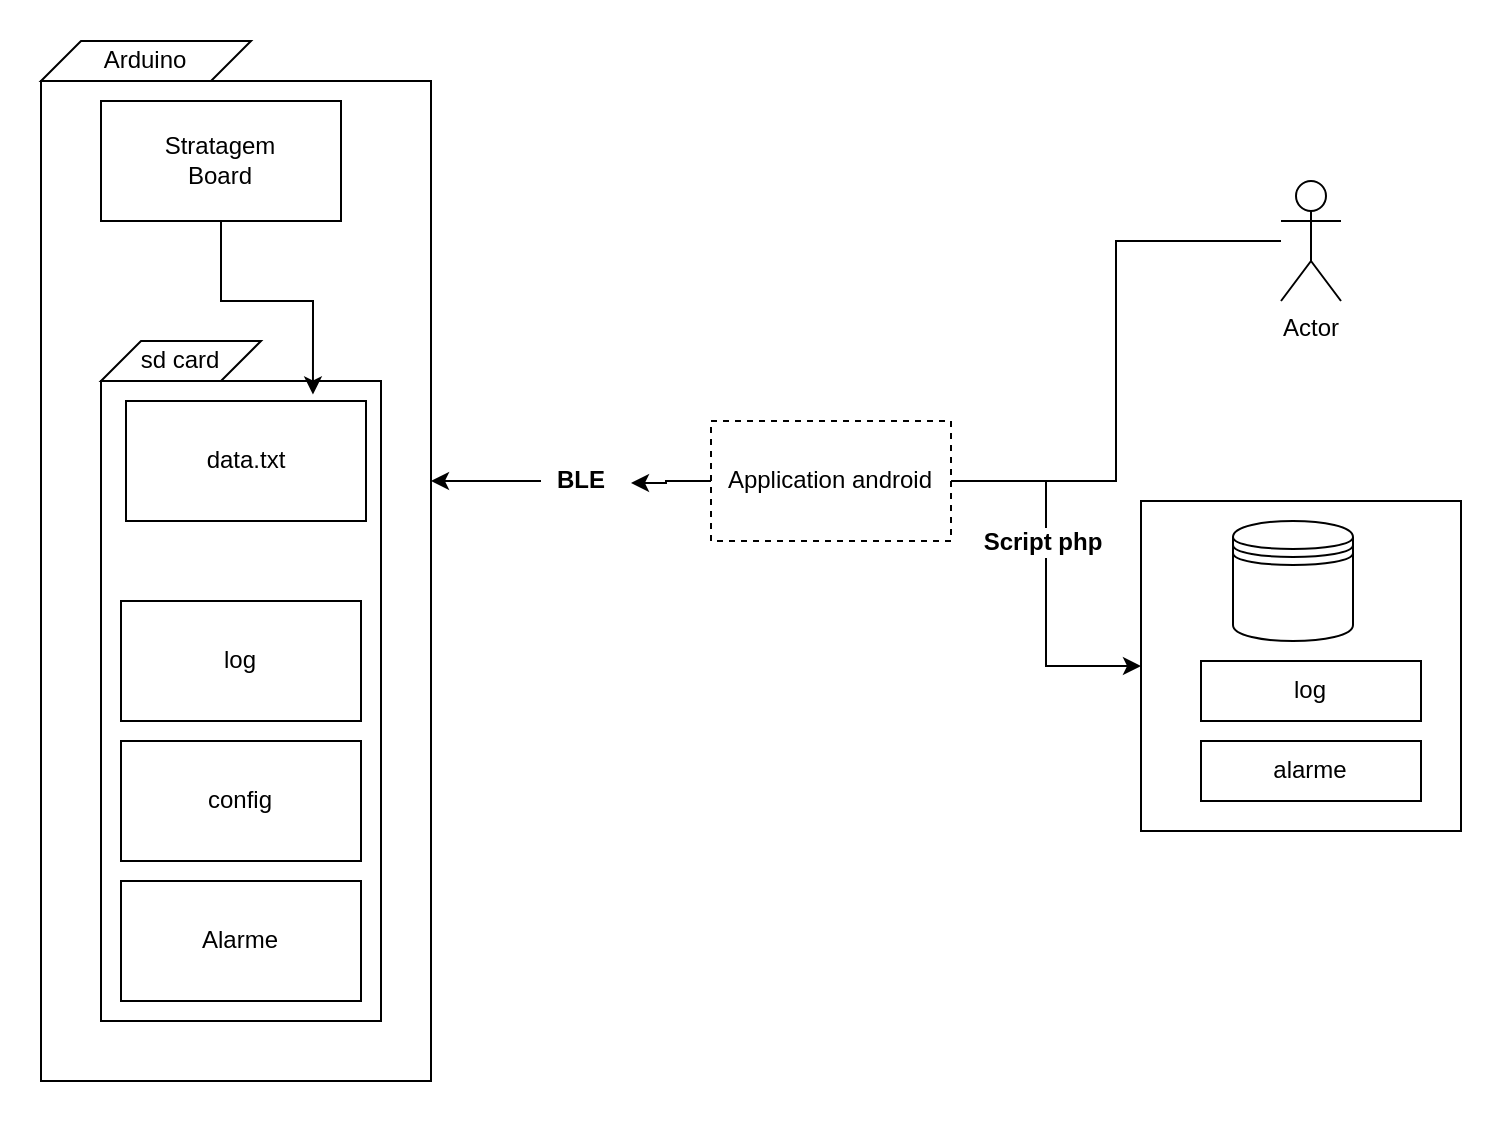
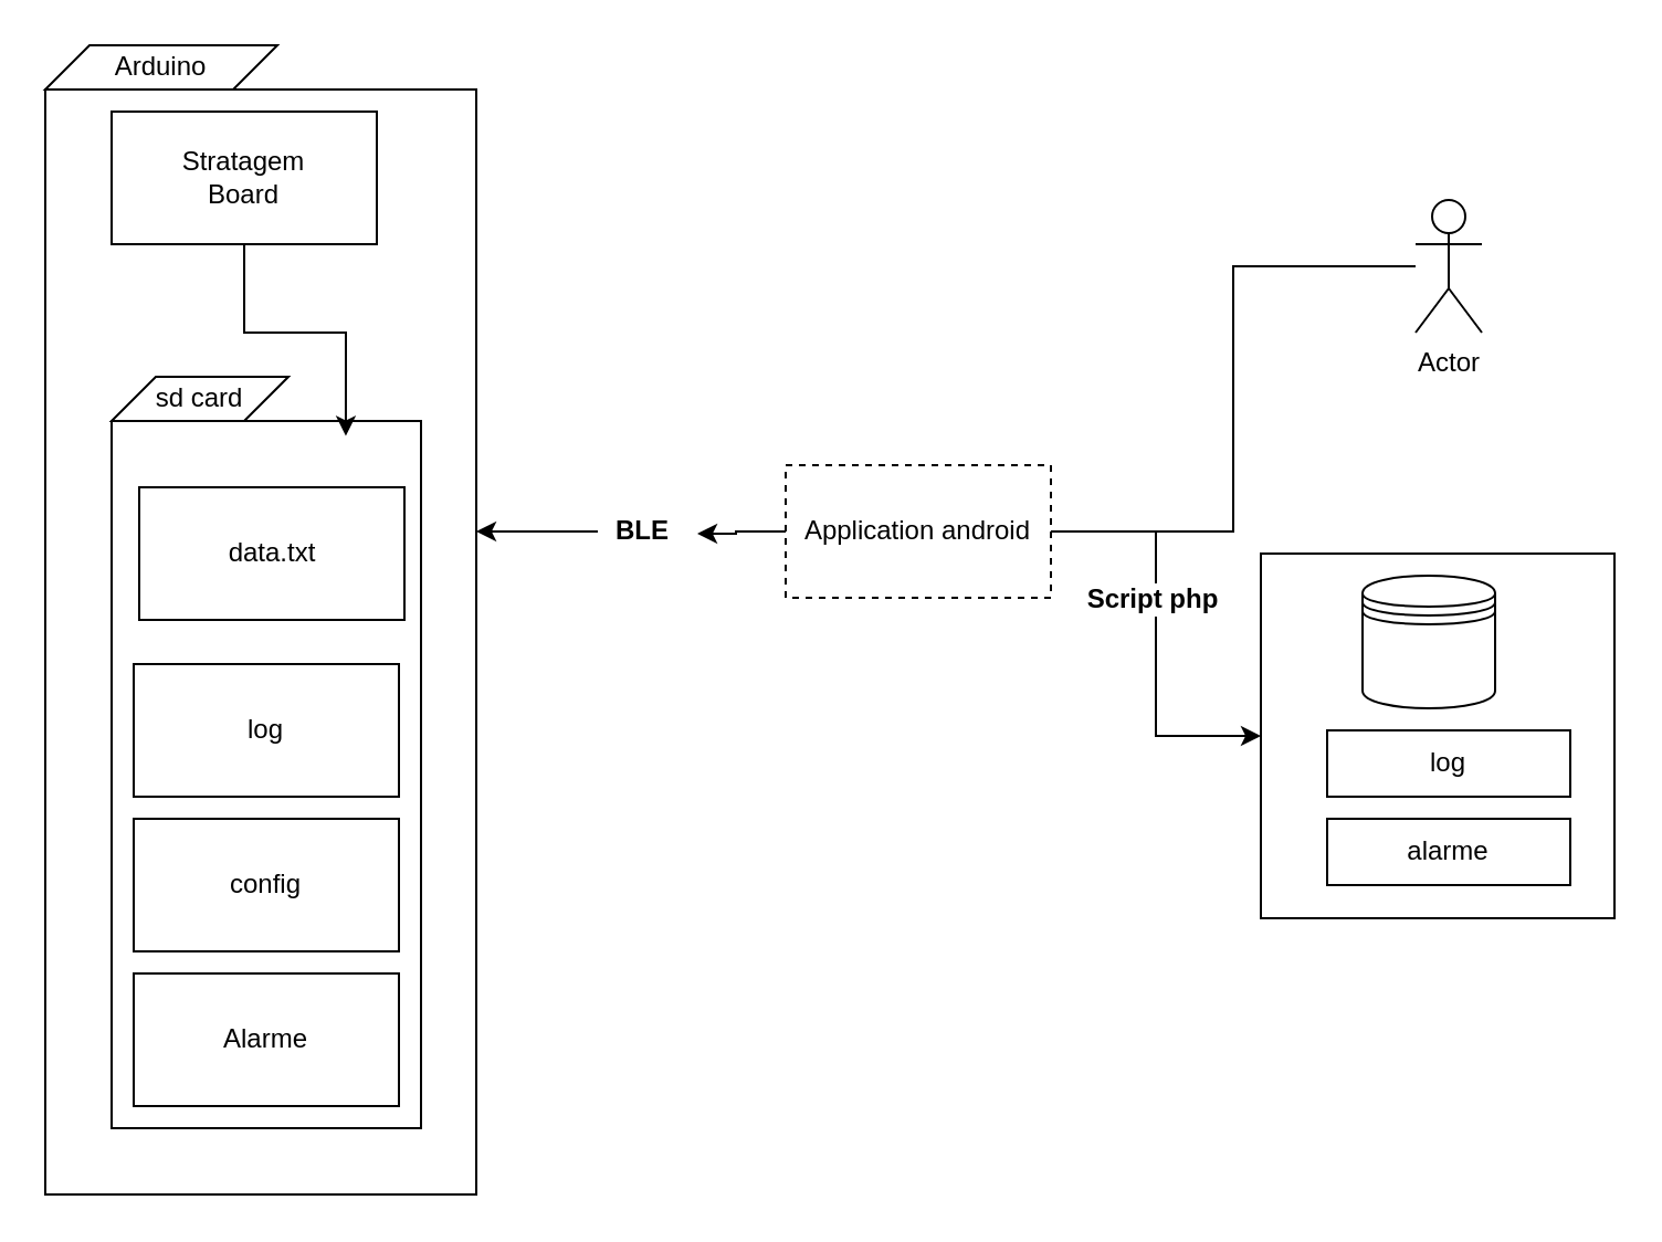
  <mxCell id="0" />
  <mxCell id="1" parent="0" />
  <mxCell id="2" style="edgeStyle=orthogonalEdgeStyle;rounded=0;orthogonalLoop=1;jettySize=auto;html=1;entryX=0.757;entryY=0.021;entryDx=0;entryDy=0;entryPerimeter=0;" edge="1" parent="1" source="3" target="14"><mxGeometry relative="1" as="geometry" /></mxCell>
  <mxCell id="3" value="&lt;div&gt;Stratagem &lt;br&gt;&lt;/div&gt;&lt;div&gt;Board&lt;/div&gt;" style="rounded=0;whiteSpace=wrap;html=1;" vertex="1" parent="1"><mxGeometry x="50" y="50" width="120" height="60" as="geometry" /></mxCell>
  <mxCell id="4" style="edgeStyle=orthogonalEdgeStyle;rounded=0;orthogonalLoop=1;jettySize=auto;html=1;" edge="1" parent="1" source="7" target="19"><mxGeometry relative="1" as="geometry" /></mxCell>
  <mxCell id="5" value="Script php" style="edgeLabel;html=1;align=center;verticalAlign=middle;resizable=0;points=[];fontSize=12;fontStyle=1" vertex="1" connectable="0" parent="4"><mxGeometry x="-0.257" y="2" relative="1" as="geometry"><mxPoint x="-4.5" y="7.5" as="offset" /></mxGeometry></mxCell>
  <mxCell id="6" style="edgeStyle=orthogonalEdgeStyle;rounded=0;orthogonalLoop=1;jettySize=auto;html=1;entryX=1.125;entryY=0.55;entryDx=0;entryDy=0;entryPerimeter=0;fontSize=12;fontColor=#000000;" edge="1" parent="1" source="7" target="17"><mxGeometry relative="1" as="geometry" /></mxCell>
  <mxCell id="7" value="Application android" style="rounded=0;whiteSpace=wrap;html=1;dashed=1;" vertex="1" parent="1"><mxGeometry x="355" y="210" width="120" height="60" as="geometry" /></mxCell>
  <mxCell id="8" value="" style="rounded=0;whiteSpace=wrap;html=1;fillColor=none;" vertex="1" parent="1"><mxGeometry x="20" y="40" width="195" height="500" as="geometry" /></mxCell>
  <mxCell id="9" value="Arduino" style="shape=parallelogram;perimeter=parallelogramPerimeter;whiteSpace=wrap;html=1;fixedSize=1;fillColor=none;gradientColor=none;" vertex="1" parent="1"><mxGeometry x="20" y="20" width="105" height="20" as="geometry" /></mxCell>
  <mxCell id="10" style="edgeStyle=orthogonalEdgeStyle;rounded=0;orthogonalLoop=1;jettySize=auto;html=1;entryX=1;entryY=0.5;entryDx=0;entryDy=0;endArrow=none;" edge="1" parent="1" source="11" target="7"><mxGeometry relative="1" as="geometry" /></mxCell>
  <mxCell id="11" value="Actor" style="shape=umlActor;verticalLabelPosition=bottom;verticalAlign=top;html=1;outlineConnect=0;fillColor=none;gradientColor=none;" vertex="1" parent="1"><mxGeometry x="640" y="90" width="30" height="60" as="geometry" /></mxCell>
- <mxCell id="12" value="&lt;div&gt;data.txt&lt;/div&gt;" style="rounded=0;whiteSpace=wrap;html=1;fillColor=none;gradientColor=none;" vertex="1" parent="1"><mxGeometry x="62.5" y="200" width="120" height="60" as="geometry" /></mxCell>
+ <mxCell id="12" value="&lt;div&gt;data.txt&lt;/div&gt;" style="rounded=0;whiteSpace=wrap;html=1;fillColor=none;gradientColor=none;" vertex="1" parent="1"><mxGeometry x="62.5" y="220" width="120" height="60" as="geometry" /></mxCell>
  <mxCell id="13" value="log" style="rounded=0;whiteSpace=wrap;html=1;fillColor=none;gradientColor=none;" vertex="1" parent="1"><mxGeometry x="60" y="300" width="120" height="60" as="geometry" /></mxCell>
  <mxCell id="14" value="" style="verticalLabelPosition=bottom;verticalAlign=top;html=1;shape=mxgraph.basic.rect;fillColor2=none;strokeWidth=1;size=20;indent=5;fillColor=none;gradientColor=none;" vertex="1" parent="1"><mxGeometry x="50" y="190" width="140" height="320" as="geometry" /></mxCell>
  <mxCell id="15" value="sd card" style="shape=parallelogram;perimeter=parallelogramPerimeter;whiteSpace=wrap;html=1;fixedSize=1;fillColor=none;gradientColor=none;" vertex="1" parent="1"><mxGeometry x="50" y="170" width="80" height="20" as="geometry" /></mxCell>
  <mxCell id="16" style="edgeStyle=orthogonalEdgeStyle;rounded=0;orthogonalLoop=1;jettySize=auto;html=1;entryX=1;entryY=0.4;entryDx=0;entryDy=0;entryPerimeter=0;fontSize=12;fontColor=#000000;" edge="1" parent="1" source="17" target="8"><mxGeometry relative="1" as="geometry" /></mxCell>
  <mxCell id="17" value="BLE" style="text;html=1;align=center;verticalAlign=middle;resizable=0;points=[];autosize=1;labelBackgroundColor=none;labelBorderColor=none;fontStyle=1" vertex="1" parent="1"><mxGeometry x="270" y="230" width="40" height="20" as="geometry" /></mxCell>
  <mxCell id="18" value="config" style="rounded=0;whiteSpace=wrap;html=1;fillColor=none;gradientColor=none;" vertex="1" parent="1"><mxGeometry x="60" y="370" width="120" height="60" as="geometry" /></mxCell>
  <mxCell id="19" value="" style="whiteSpace=wrap;html=1;fillColor=none;gradientColor=none;" vertex="1" parent="1"><mxGeometry x="570" y="250" width="160" height="165" as="geometry" /></mxCell>
  <mxCell id="20" value="Alarme" style="whiteSpace=wrap;html=1;labelBackgroundColor=none;fillColor=none;gradientColor=none;fontSize=12;fontColor=#000000;align=center;" vertex="1" parent="1"><mxGeometry x="60" y="440" width="120" height="60" as="geometry" /></mxCell>
  <mxCell id="21" value="" style="shape=datastore;whiteSpace=wrap;html=1;fillColor=none;gradientColor=none;" vertex="1" parent="1"><mxGeometry x="616" y="260" width="60" height="60" as="geometry" /></mxCell>
  <mxCell id="22" value="log" style="whiteSpace=wrap;html=1;fillColor=none;gradientColor=none;" vertex="1" parent="1"><mxGeometry x="600" y="330" width="110" height="30" as="geometry" /></mxCell>
  <mxCell id="23" value="alarme" style="whiteSpace=wrap;html=1;fillColor=none;gradientColor=none;" vertex="1" parent="1"><mxGeometry x="600" y="370" width="110" height="30" as="geometry" /></mxCell>
